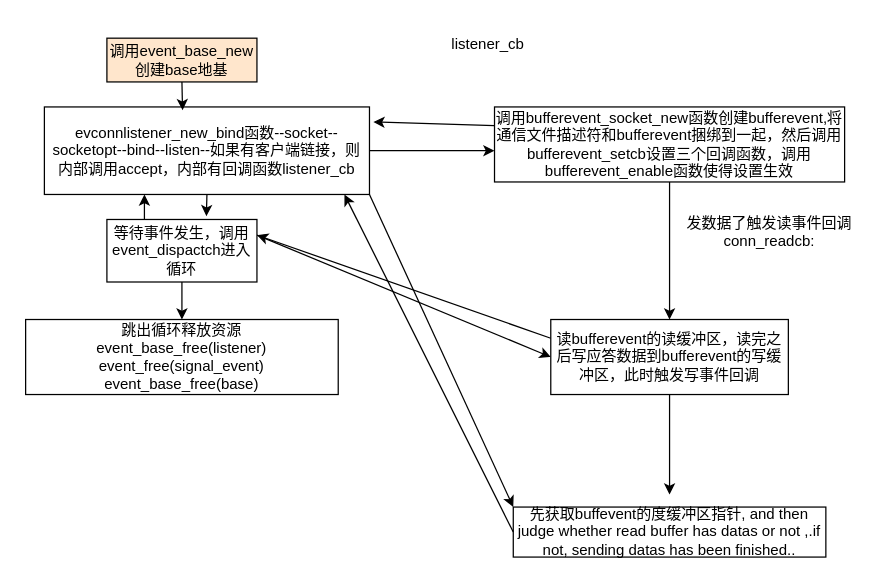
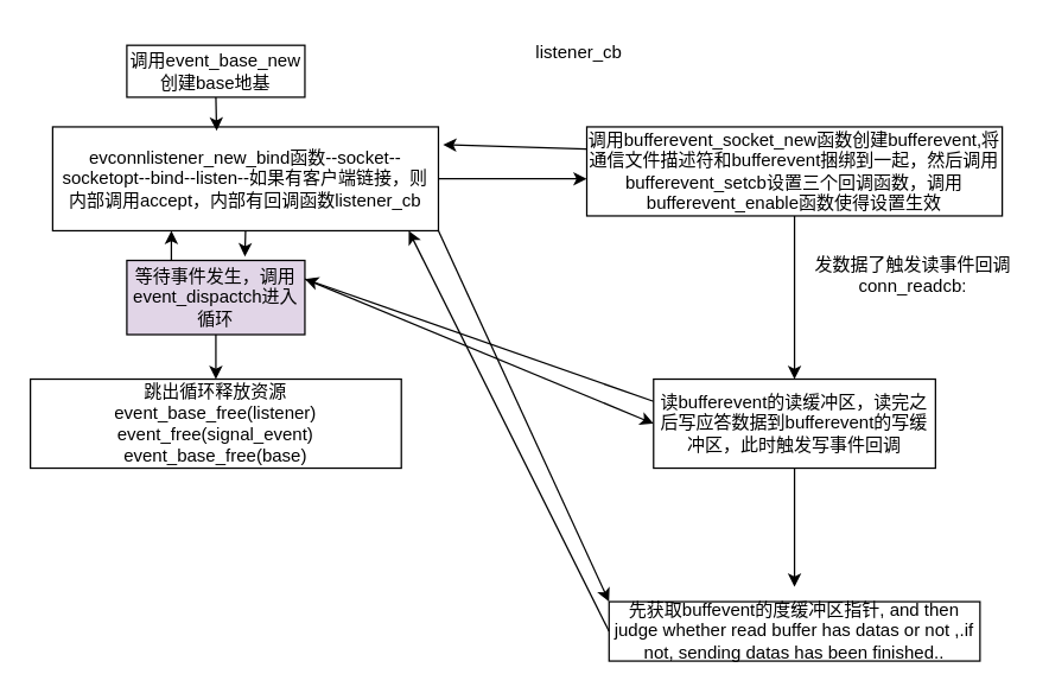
  <mxCell id="0" />
  <mxCell id="1" parent="0" />
- <mxCell id="2" value="调用event_base_new创建base地基" style="rounded=0;whiteSpace=wrap;html=1;fillColor=#ffe6cc;" parent="1" vertex="1"><mxGeometry x="85" y="30" width="120" height="35" as="geometry" /></mxCell>
+ <mxCell id="2" value="调用event_base_new创建base地基" style="rounded=0;whiteSpace=wrap;html=1;" parent="1" vertex="1"><mxGeometry x="85" y="30" width="120" height="35" as="geometry" /></mxCell>
  <mxCell id="3" style="edgeStyle=orthogonalEdgeStyle;rounded=0;orthogonalLoop=1;jettySize=auto;html=1;" parent="1" source="5" edge="1"><mxGeometry relative="1" as="geometry"><mxPoint x="395" y="120" as="targetPoint" /></mxGeometry></mxCell>
  <mxCell id="4" style="edgeStyle=none;rounded=0;orthogonalLoop=1;jettySize=auto;html=1;exitX=1;exitY=1;exitDx=0;exitDy=0;entryX=0;entryY=0;entryDx=0;entryDy=0;" parent="1" source="5" target="20" edge="1"><mxGeometry relative="1" as="geometry" /></mxCell>
  <mxCell id="5" value="evconnlistener_new_bind函数--socket--socketopt--bind--listen--如果有客户端链接，则内部调用accept，内部有回调函数listener_cb" style="rounded=0;whiteSpace=wrap;html=1;" parent="1" vertex="1"><mxGeometry x="35" y="85" width="260" height="70" as="geometry" /></mxCell>
  <mxCell id="6" style="edgeStyle=orthogonalEdgeStyle;rounded=0;orthogonalLoop=1;jettySize=auto;html=1;exitX=0.5;exitY=1;exitDx=0;exitDy=0;" parent="1" source="5" target="5" edge="1"><mxGeometry relative="1" as="geometry" /></mxCell>
  <mxCell id="7" style="edgeStyle=orthogonalEdgeStyle;rounded=0;orthogonalLoop=1;jettySize=auto;html=1;exitX=0.5;exitY=1;exitDx=0;exitDy=0;entryX=0.5;entryY=0;entryDx=0;entryDy=0;" parent="1" source="9" target="10" edge="1"><mxGeometry relative="1" as="geometry" /></mxCell>
  <mxCell id="8" style="rounded=0;orthogonalLoop=1;jettySize=auto;html=1;exitX=1;exitY=0.25;exitDx=0;exitDy=0;entryX=0;entryY=0.5;entryDx=0;entryDy=0;" parent="1" source="9" target="19" edge="1"><mxGeometry relative="1" as="geometry" /></mxCell>
- <mxCell id="9" value="等待事件发生，调用event_dispactch进入循环" style="rounded=0;whiteSpace=wrap;html=1;" parent="1" vertex="1"><mxGeometry x="85" y="175" width="120" height="50" as="geometry" /></mxCell>
+ <mxCell id="9" value="等待事件发生，调用event_dispactch进入循环" style="rounded=0;whiteSpace=wrap;html=1;fillColor=#e1d5e7;" parent="1" vertex="1"><mxGeometry x="85" y="175" width="120" height="50" as="geometry" /></mxCell>
  <mxCell id="10" value="跳出循环释放资源&lt;br&gt;event_base_free(listener)&lt;br&gt;event_free(signal_event)&lt;br&gt;event_base_free(base)" style="rounded=0;whiteSpace=wrap;html=1;" parent="1" vertex="1"><mxGeometry x="20" y="255" width="250" height="60" as="geometry" /></mxCell>
  <mxCell id="11" style="edgeStyle=orthogonalEdgeStyle;rounded=0;orthogonalLoop=1;jettySize=auto;html=1;" parent="1" source="12" edge="1"><mxGeometry relative="1" as="geometry"><mxPoint x="535" y="255" as="targetPoint" /></mxGeometry></mxCell>
  <mxCell id="12" value="调用bufferevent_socket_new函数创建bufferevent,将通信文件描述符和bufferevent捆绑到一起，然后调用bufferevent_setcb设置三个回调函数，调用bufferevent_enable函数使得设置生效" style="rounded=0;whiteSpace=wrap;html=1;" parent="1" vertex="1"><mxGeometry x="395" y="85" width="280" height="60" as="geometry" /></mxCell>
  <mxCell id="13" value="listener_cb" style="text;strokeColor=none;align=center;fillColor=none;html=1;verticalAlign=middle;whiteSpace=wrap;rounded=0;" parent="1" vertex="1"><mxGeometry x="360" y="20" width="60" height="30" as="geometry" /></mxCell>
  <mxCell id="14" value="发数据了触发读事件回调 conn_readcb:" style="text;strokeColor=none;align=center;fillColor=none;html=1;verticalAlign=middle;whiteSpace=wrap;rounded=0;" parent="1" vertex="1"><mxGeometry x="545" y="170" width="140" height="30" as="geometry" /></mxCell>
  <mxCell id="15" style="edgeStyle=orthogonalEdgeStyle;rounded=0;orthogonalLoop=1;jettySize=auto;html=1;exitX=0.5;exitY=1;exitDx=0;exitDy=0;entryX=0.425;entryY=0.037;entryDx=0;entryDy=0;entryPerimeter=0;" parent="1" source="2" target="5" edge="1"><mxGeometry relative="1" as="geometry" /></mxCell>
  <mxCell id="16" style="edgeStyle=orthogonalEdgeStyle;rounded=0;orthogonalLoop=1;jettySize=auto;html=1;exitX=0.5;exitY=1;exitDx=0;exitDy=0;entryX=0.663;entryY=-0.052;entryDx=0;entryDy=0;entryPerimeter=0;" parent="1" source="5" target="9" edge="1"><mxGeometry relative="1" as="geometry" /></mxCell>
  <mxCell id="17" style="edgeStyle=orthogonalEdgeStyle;rounded=0;orthogonalLoop=1;jettySize=auto;html=1;" parent="1" source="19" edge="1"><mxGeometry relative="1" as="geometry"><mxPoint x="535" y="395" as="targetPoint" /></mxGeometry></mxCell>
  <mxCell id="18" style="rounded=0;orthogonalLoop=1;jettySize=auto;html=1;exitX=0;exitY=0.25;exitDx=0;exitDy=0;entryX=1;entryY=0.25;entryDx=0;entryDy=0;" parent="1" source="19" target="9" edge="1"><mxGeometry relative="1" as="geometry" /></mxCell>
  <mxCell id="19" value="读bufferevent的读缓冲区，读完之后写应答数据到bufferevent的写缓冲区，此时触发写事件回调" style="rounded=0;whiteSpace=wrap;html=1;" parent="1" vertex="1"><mxGeometry x="440" y="255" width="190" height="60" as="geometry" /></mxCell>
  <mxCell id="20" value="先获取buffevent的度缓冲区指针, and then judge whether read buffer has datas or not ,.if not, sending datas has been finished.." style="rounded=0;whiteSpace=wrap;html=1;" parent="1" vertex="1"><mxGeometry x="410" y="405" width="250" height="40" as="geometry" /></mxCell>
  <mxCell id="21" style="edgeStyle=orthogonalEdgeStyle;rounded=0;orthogonalLoop=1;jettySize=auto;html=1;exitX=0.25;exitY=0;exitDx=0;exitDy=0;" parent="1" source="9" edge="1"><mxGeometry relative="1" as="geometry"><mxPoint x="115" y="155" as="targetPoint" /></mxGeometry></mxCell>
  <mxCell id="22" style="edgeStyle=none;rounded=0;orthogonalLoop=1;jettySize=auto;html=1;exitX=0;exitY=0.5;exitDx=0;exitDy=0;entryX=0.923;entryY=1;entryDx=0;entryDy=0;entryPerimeter=0;" parent="1" source="20" target="5" edge="1"><mxGeometry relative="1" as="geometry" /></mxCell>
  <mxCell id="23" style="rounded=0;orthogonalLoop=1;jettySize=auto;html=1;exitX=0;exitY=0.25;exitDx=0;exitDy=0;entryX=1.012;entryY=0.171;entryDx=0;entryDy=0;entryPerimeter=0;" edge="1" parent="1" source="12" target="5"><mxGeometry relative="1" as="geometry" /></mxCell>
